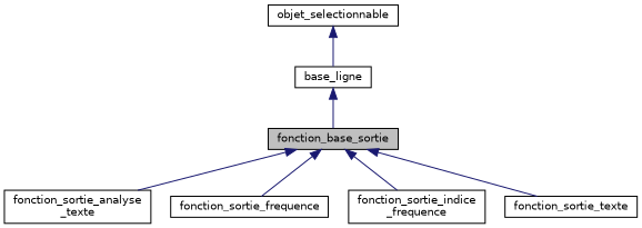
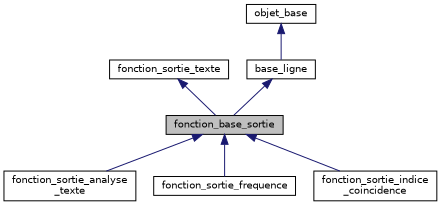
  digraph {
    rankdir=TB
    node [color=black fillcolor=white fontname=Helvetica fontsize=10 shape=record style=filled]
    edge [color=midnightblue dir=back fontname=Helvetica fontsize=10 labelfontname=Helvetica labelfontsize=10 style=solid]
    n1 [fillcolor=grey75 fontcolor=black height=0.2 label=fonction_base_sortie width=0.4]
    n2 [height=0.2 label="fonction_sortie_analyse\l_texte" width=0.4]
    n3 [height=0.2 label=fonction_sortie_frequence width=0.4]
-   n4 [height=0.2 label="fonction_sortie_indice\l_frequence" width=0.4]
+   n4 [height=0.2 label="fonction_sortie_indice\l_coincidence" width=0.4]
    n5 [height=0.2 label=fonction_sortie_texte width=0.4]
    n6 [height=0.2 label=base_ligne width=0.4]
-   n7 [height=0.2 label=objet_selectionnable width=0.4]
+   n7 [height=0.2 label=objet_base width=0.4]
    n1 -> n2
    n1 -> n3
    n1 -> n4
-   n1 -> n5
+   n5 -> n1
    n6 -> n1
    n7 -> n6
  }
